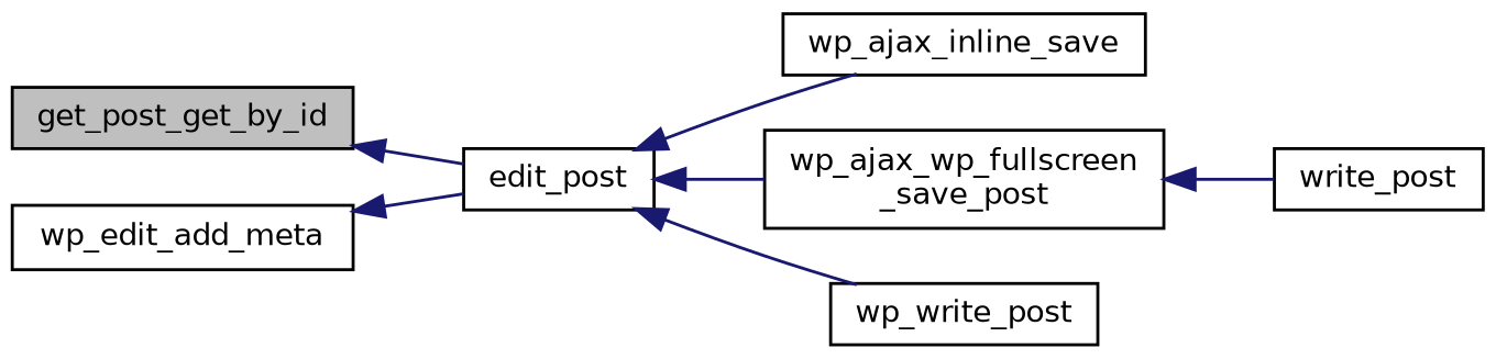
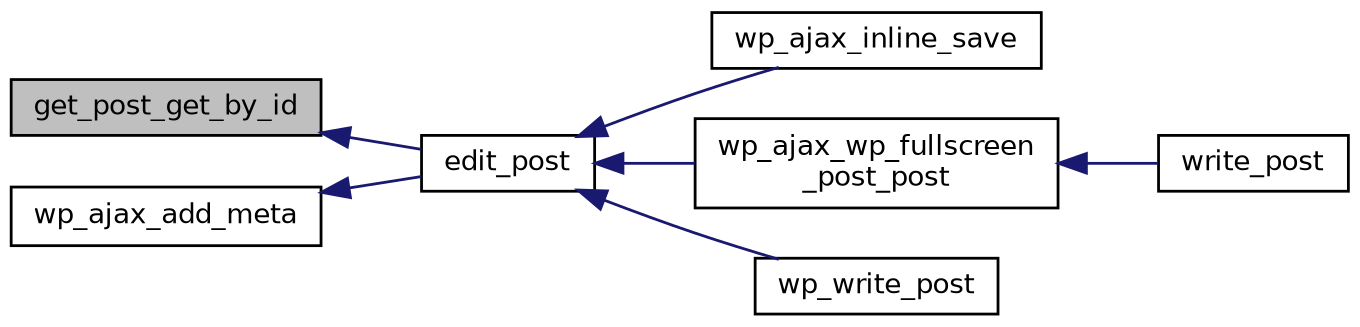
  digraph {
    rankdir=LR
    node [color=black fillcolor=white fontname=Helvetica fontsize=10 shape=record style=filled]
    edge [color=midnightblue dir=back fontname=Helvetica fontsize=10 labelfontname=Helvetica labelfontsize=10 style=solid]
    n1 [fillcolor=grey75 fontcolor=black height=0.2 label=get_post_get_by_id width=0.4]
    n2 [height=0.2 label=edit_post width=0.4]
    n3 [height=0.2 label=wp_ajax_inline_save width=0.4]
-   n4 [height=0.2 label="wp_ajax_wp_fullscreen\l_save_post" width=0.4]
+   n4 [height=0.2 label="wp_ajax_wp_fullscreen\l_post_post" width=0.4]
    n5 [height=0.2 label=wp_write_post width=0.4]
-   n6 [height=0.2 label=wp_edit_add_meta width=0.4]
+   n6 [height=0.2 label=wp_ajax_add_meta width=0.4]
    n7 [height=0.2 label=write_post width=0.4]
    n1 -> n2
    n2 -> n3
    n2 -> n4
    n2 -> n5
    n4 -> n7
    n6 -> n2
  }
